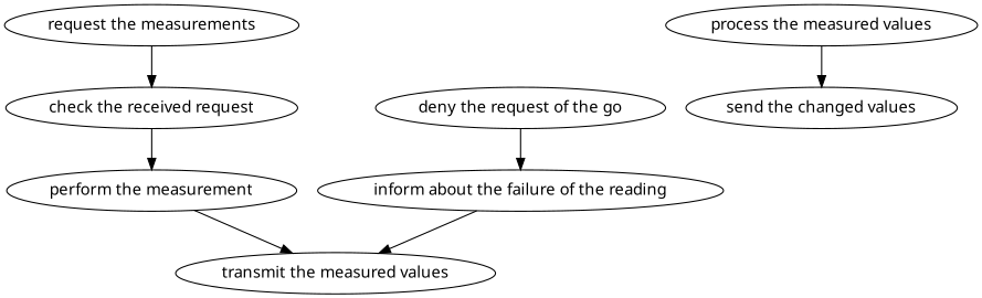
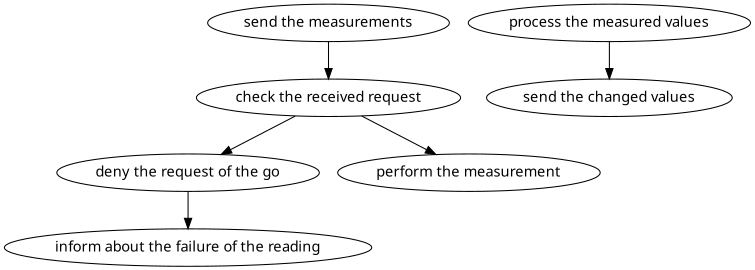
  strict digraph {
    fontname="Noto Sans"
    node [fontname="Noto Sans"]
    edge [attrs="{'type': 'flow', 'label': 'flow'}" fontname="Noto Sans"]
-   "request the measurements" [attrs="{'type': 'Activity', 'label': 'request the measurements'}"]
+   "request the measurements" [attrs="{'type': 'Activity', 'label': 'request the measurements'}" label="send the measurements"]
    "check the received request" [attrs="{'type': 'Activity', 'label': 'check the received request'}"]
    "deny the request of the go" [attrs="{'type': 'Activity', 'label': 'deny the request of the go'}"]
    "perform the measurement" [attrs="{'type': 'Activity', 'label': 'perform the measurement'}"]
    "inform about the failure of the reading" [attrs="{'type': 'Activity', 'label': 'inform about the failure of the reading'}"]
-   "transmit the measured values" [attrs="{'type': 'Activity', 'label': 'transmit the measured values'}"]
    "process the measured values" [attrs="{'type': 'Activity', 'label': 'process the measured values'}"]
    "send the changed values" [attrs="{'type': 'Activity', 'label': 'send the changed values'}"]
    "request the measurements" -> "check the received request"
+   "check the received request" -> "deny the request of the go"
    "check the received request" -> "perform the measurement"
    "deny the request of the go" -> "inform about the failure of the reading"
-   "perform the measurement" -> "transmit the measured values"
-   "inform about the failure of the reading" -> "transmit the measured values"
    "process the measured values" -> "send the changed values"
  }
